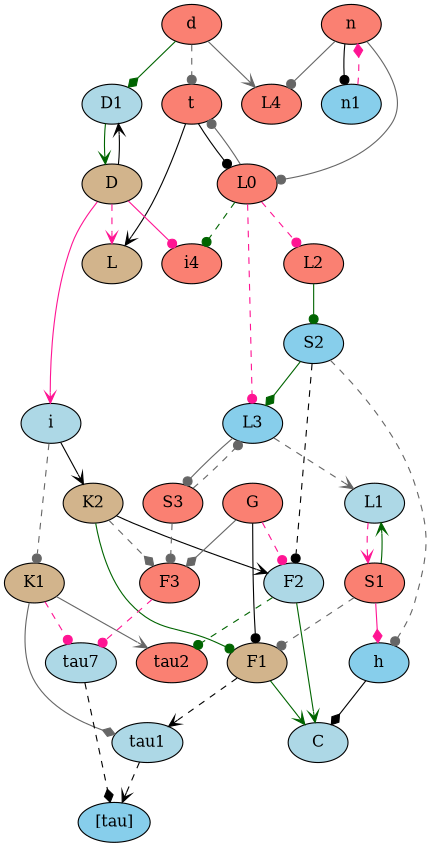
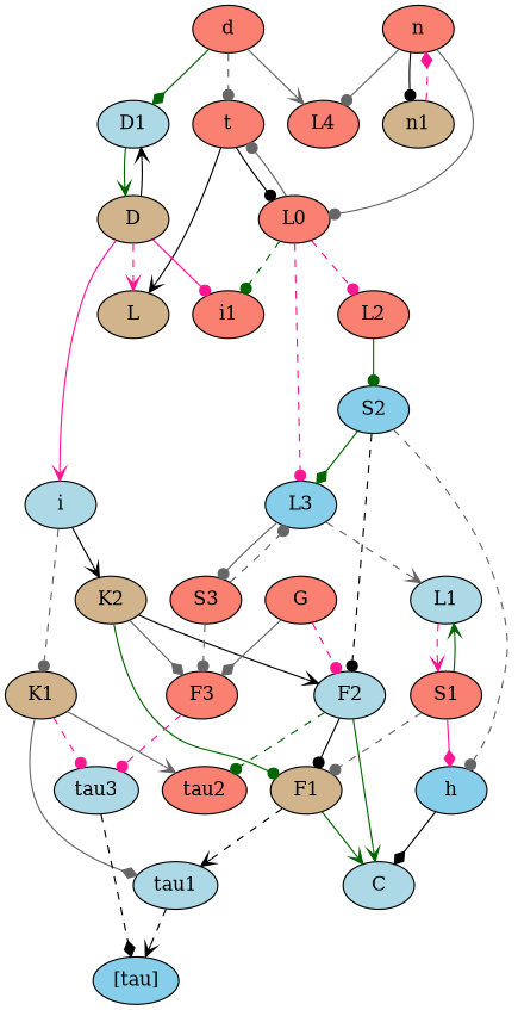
  digraph {
    node [fillcolor=salmon style=filled]
    edge [arrowhead=dot color=gray40 style=solid]
    D1 [fillcolor=lightblue]
    d
    t
    L4
    D [fillcolor=tan]
    L [fillcolor=tan]
    L0
    i [fillcolor=lightblue]
-   i1 [label=i4]
+   i1
    K1 [fillcolor=tan]
    K2 [fillcolor=tan]
    n
-   n1 [fillcolor=skyblue]
+   n1 [fillcolor=tan]
    L2
    L3 [fillcolor=skyblue]
    L1 [fillcolor=lightblue]
    S1
    S2 [fillcolor=skyblue]
    S3
    F1 [fillcolor=tan]
    G
    F2 [fillcolor=lightblue]
    F3
    tau1 [fillcolor=lightblue]
    C [fillcolor=lightblue]
    tau2
-   tau3 [fillcolor=lightblue label=tau7]
+   tau3 [fillcolor=lightblue]
    h [fillcolor=skyblue]
    "[tau]" [fillcolor=skyblue]
    D1 -> D [arrowhead=vee color=darkgreen]
    d -> D1 [arrowhead=diamond color=darkgreen]
    d -> t [style=dashed]
    d -> L4 [arrowhead=vee]
    t -> L [arrowhead=vee color=black]
    t -> L0 [color=black]
    D -> D1 [arrowhead=vee color=black]
    D -> L [arrowhead=vee color=deeppink style=dashed]
    D -> i [arrowhead=vee color=deeppink]
    D -> i1 [color=deeppink]
    L0 -> t
    L0 -> i1 [color=darkgreen style=dashed]
    L0 -> L2 [color=deeppink style=dashed]
    L0 -> L3 [color=deeppink style=dashed]
    i -> K1 [style=dashed]
    i -> K2 [arrowhead=vee color=black]
    K1 -> tau1 [arrowhead=diamond]
    K1 -> tau2 [arrowhead=vee]
    K1 -> tau3 [color=deeppink style=dashed]
    K2 -> F1 [color=darkgreen]
    K2 -> F2 [arrowhead=vee color=black]
-   K2 -> F3 [arrowhead=diamond style=dashed]
+   K2 -> F3 [arrowhead=diamond]
    n -> L4
    n -> L0
    n -> n1 [color=black]
    n1 -> n [arrowhead=diamond color=deeppink style=dashed]
    L2 -> S2 [color=darkgreen]
    L3 -> L1 [arrowhead=vee style=dashed]
    L3 -> S3
    L1 -> S1 [arrowhead=vee color=deeppink style=dashed]
    S1 -> L1 [arrowhead=vee color=darkgreen]
    S1 -> F1 [style=dashed]
    S1 -> h [arrowhead=diamond color=deeppink]
    S2 -> L3 [arrowhead=diamond color=darkgreen]
    S2 -> F2 [color=black style=dashed]
    S2 -> h [style=dashed]
    S3 -> L3 [style=dashed]
    S3 -> F3 [style=dashed]
    F1 -> tau1 [arrowhead=vee color=black style=dashed]
    F1 -> C [arrowhead=vee color=darkgreen]
-   G -> F1 [color=black]
+   F2 -> F1 [color=black]
    G -> F2 [color=deeppink style=dashed]
    G -> F3 [arrowhead=diamond]
    F2 -> C [arrowhead=vee color=darkgreen]
    F2 -> tau2 [color=darkgreen style=dashed]
    F3 -> tau3 [color=deeppink style=dashed]
    tau1 -> "[tau]" [arrowhead=vee color=black style=dashed]
    tau3 -> "[tau]" [arrowhead=diamond color=black style=dashed]
    h -> C [arrowhead=diamond color=black]
  }
